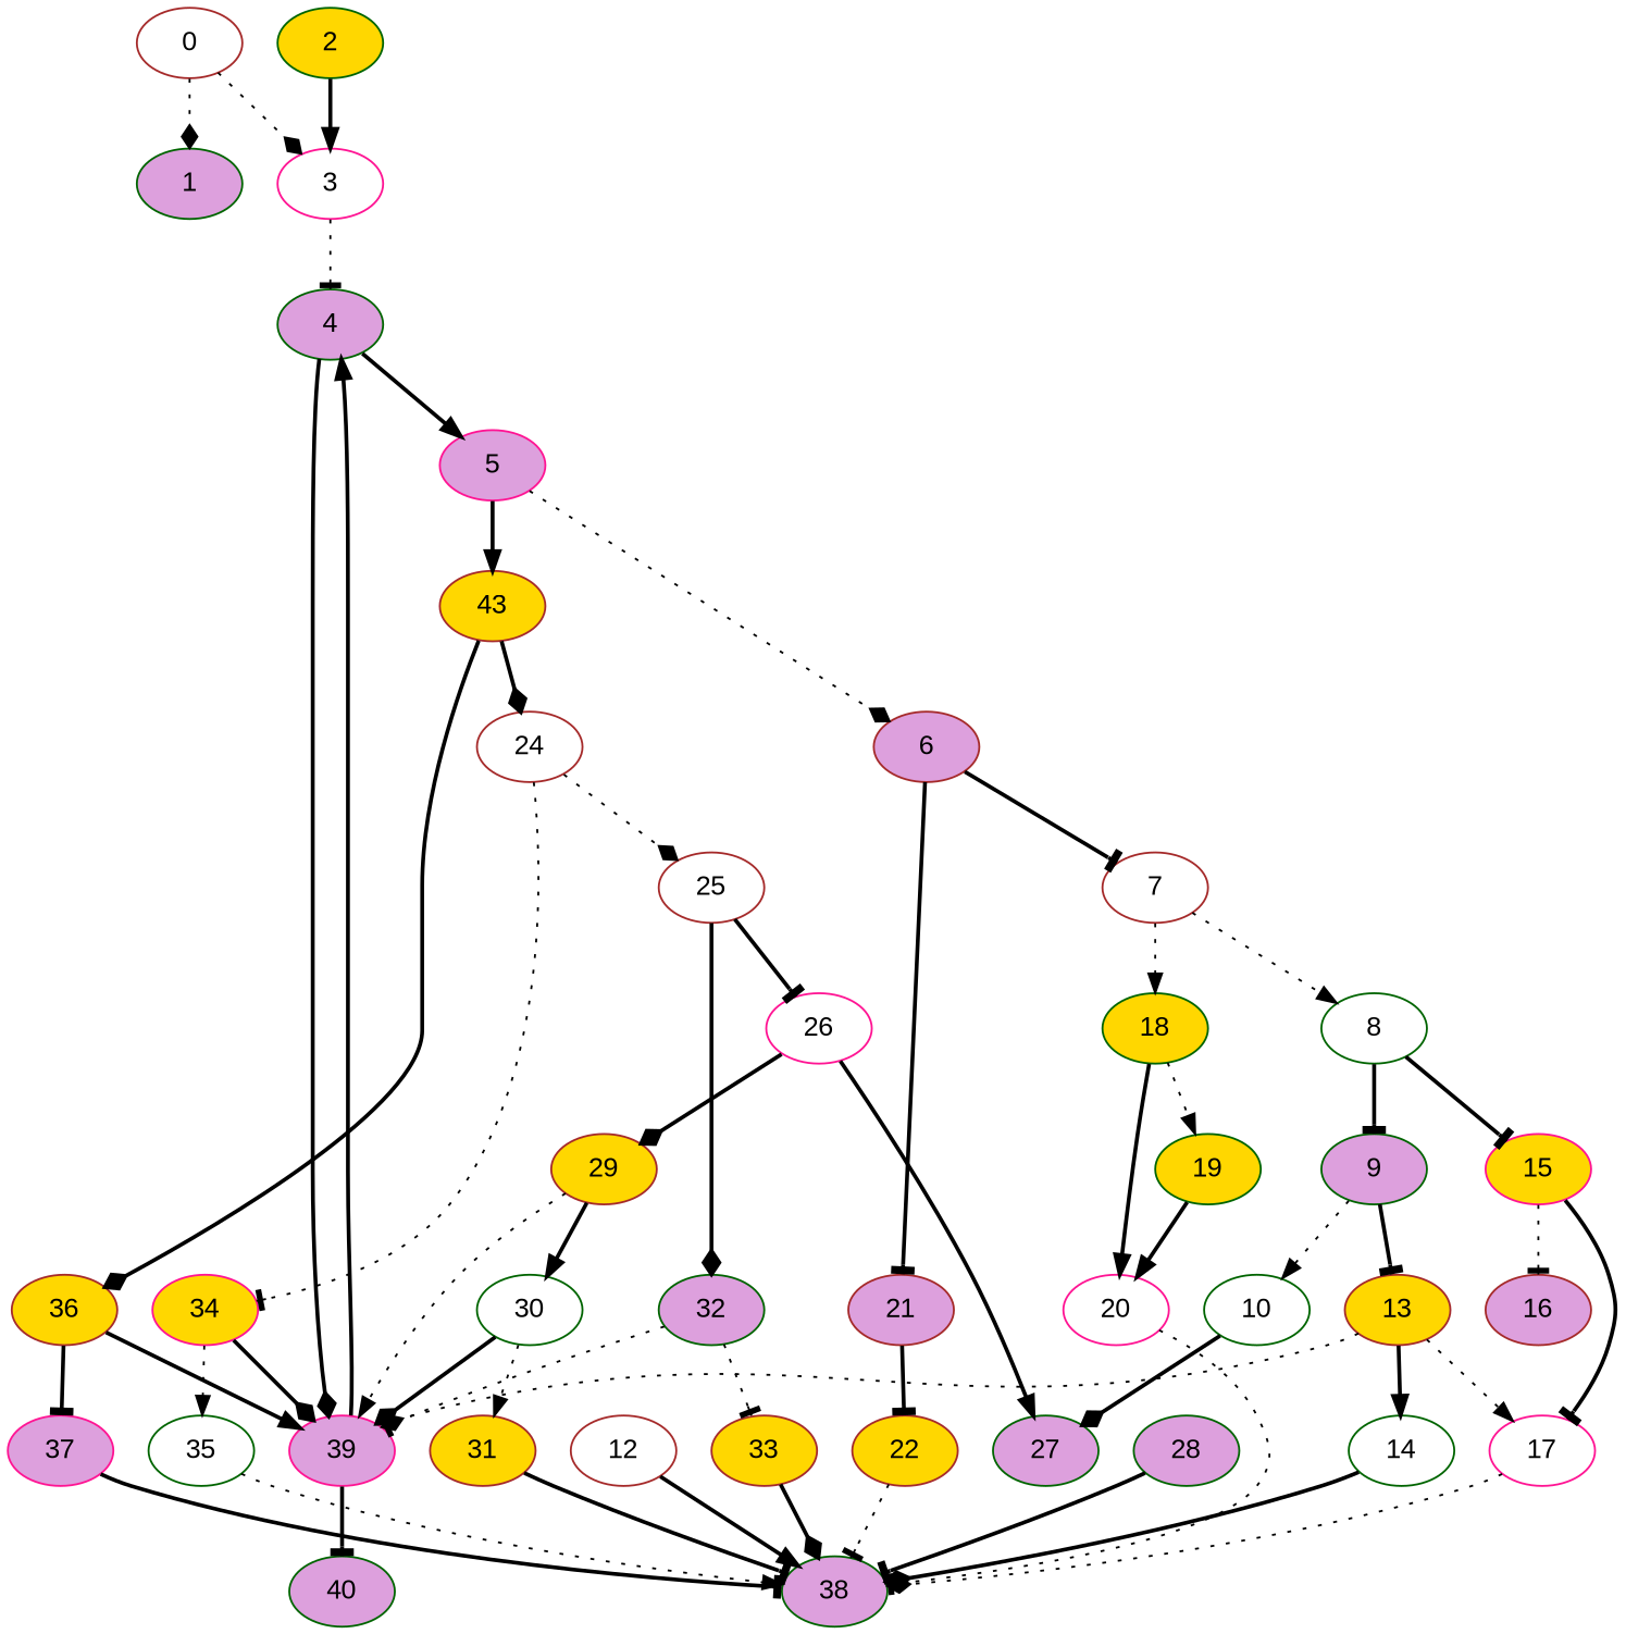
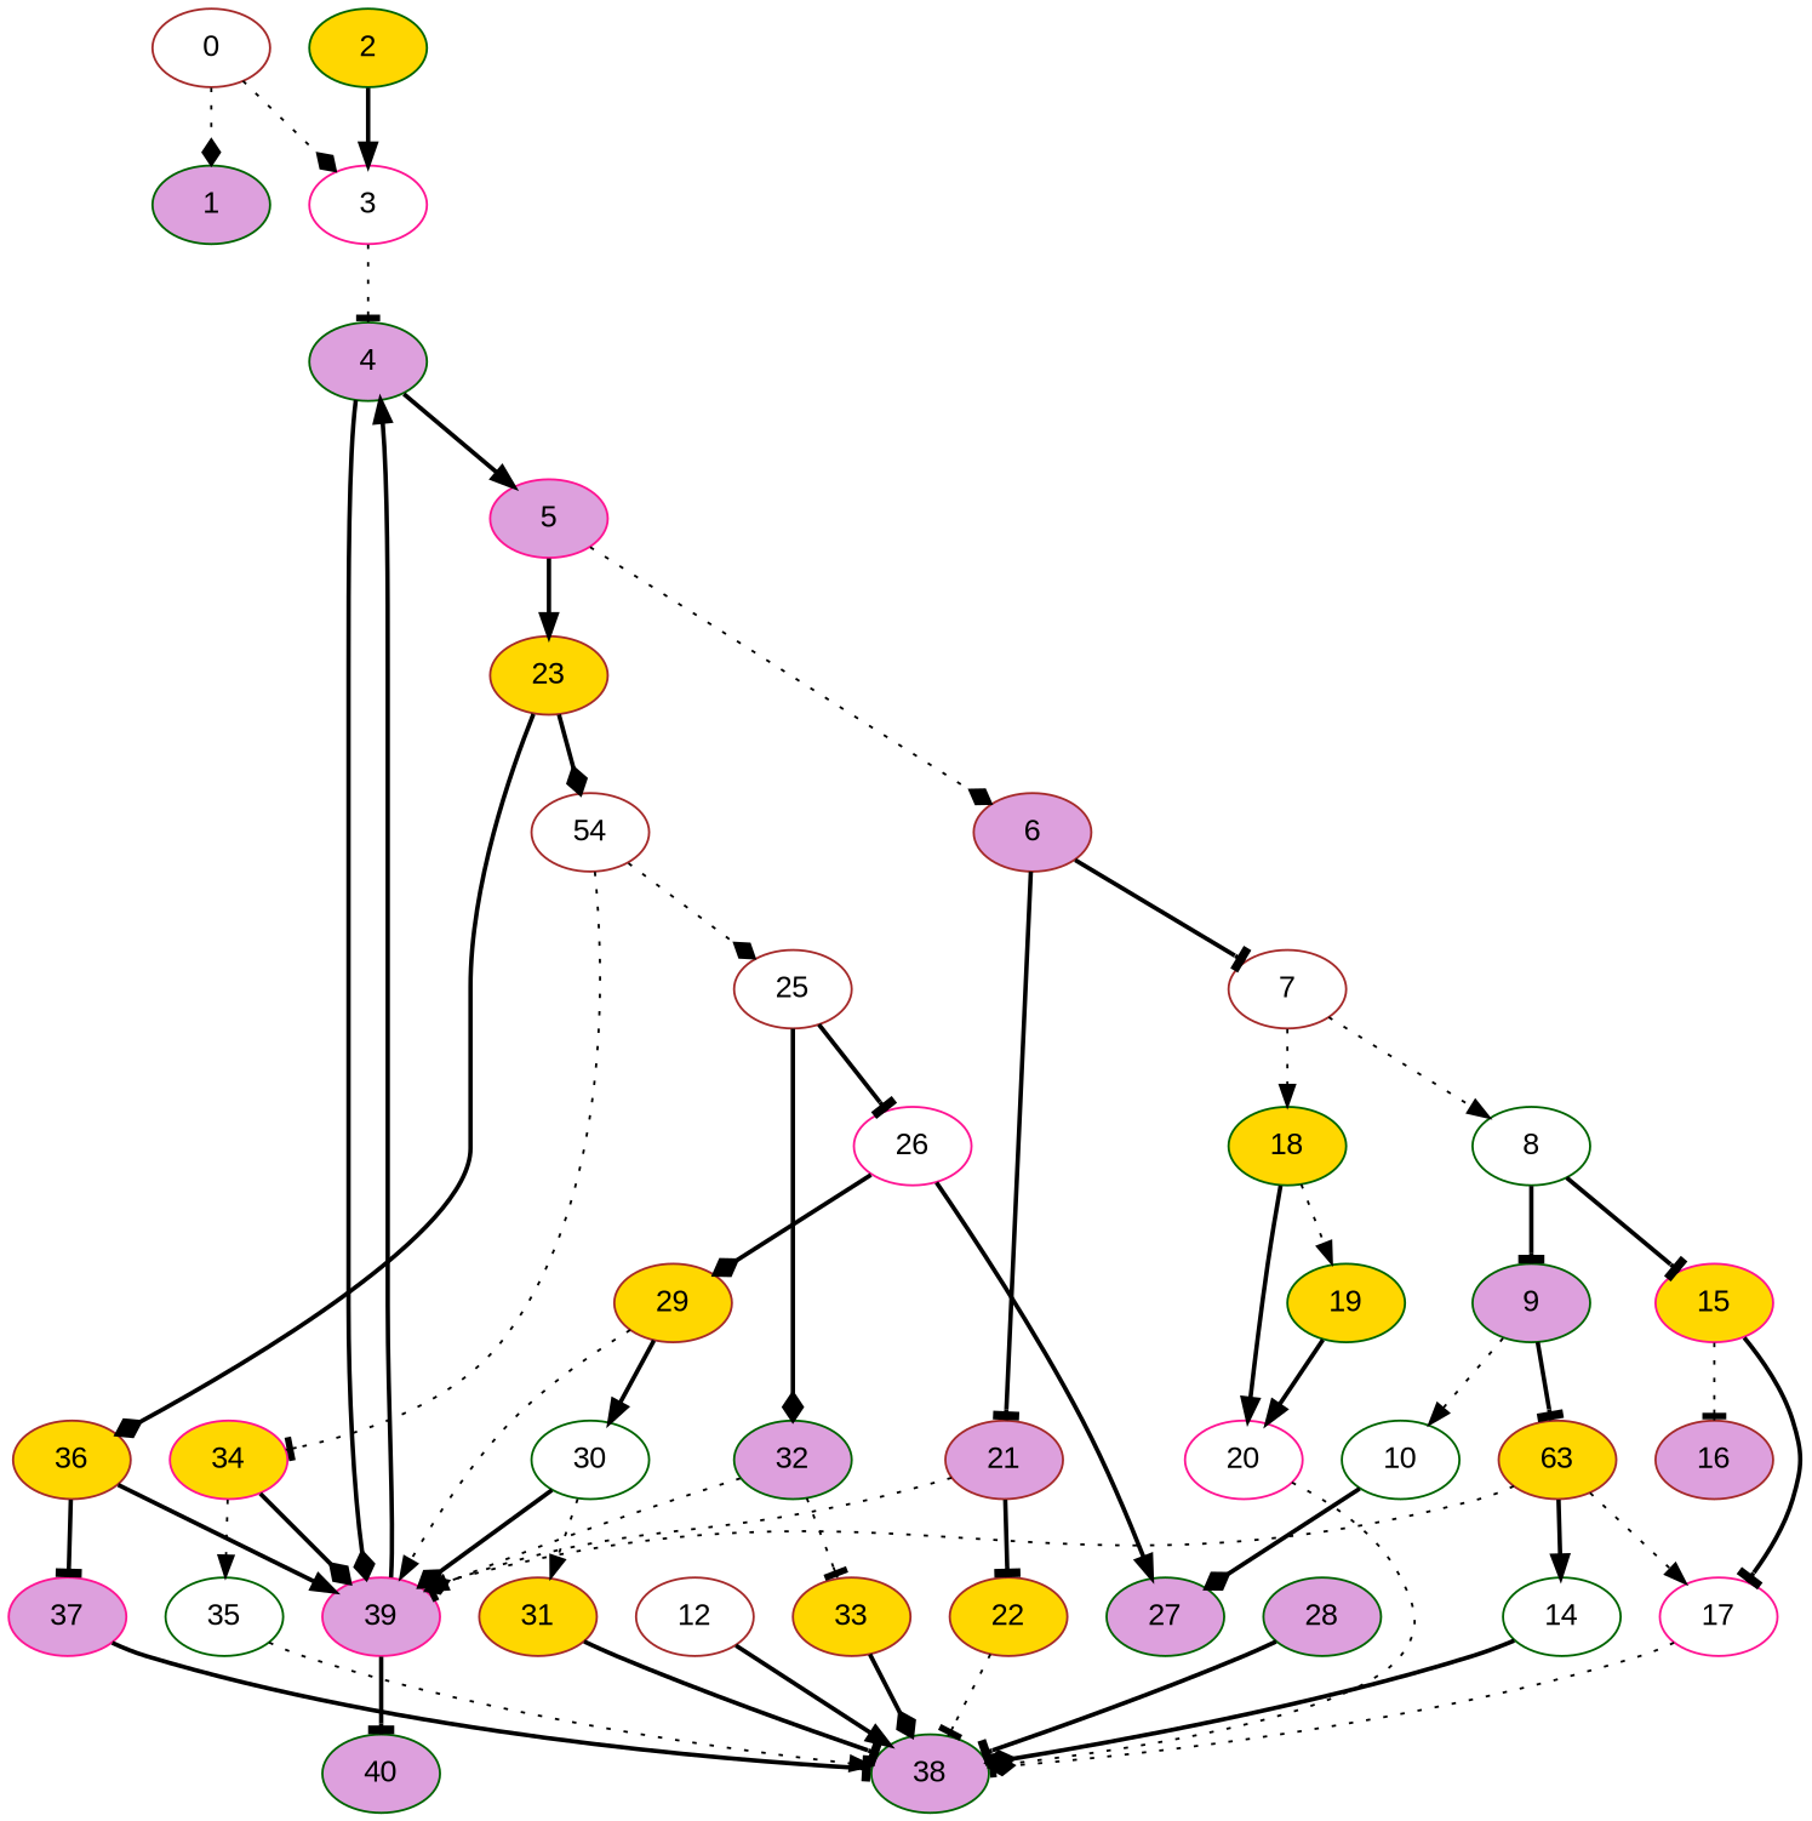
  digraph {
    fontname="Liberation Sans"
    node [color=darkgreen fillcolor=white fontname="Liberation Sans" style=filled]
    edge [arrowhead=normal fontname="Liberation Sans" style=bold]
    0 [color=brown]
    1 [fillcolor=plum]
    3 [color=deeppink]
    4 [fillcolor=plum]
    2 [fillcolor=gold]
    5 [color=deeppink fillcolor=plum]
    39 [color=deeppink fillcolor=plum]
    6 [color=brown fillcolor=plum]
-   23 [color=brown fillcolor=gold label=43]
+   23 [color=brown fillcolor=gold]
    40 [fillcolor=plum]
    7 [color=brown]
    21 [color=brown fillcolor=plum]
-   24 [color=brown]
+   24 [color=brown label=54]
    36 [color=brown fillcolor=gold]
    8
    18 [fillcolor=gold]
    22 [color=brown fillcolor=gold]
    9 [fillcolor=plum]
    15 [color=deeppink fillcolor=gold]
    19 [fillcolor=gold]
    20 [color=deeppink]
    10
-   13 [color=brown fillcolor=gold]
+   13 [color=brown fillcolor=gold label=63]
    16 [color=brown fillcolor=plum]
    17 [color=deeppink]
    27 [fillcolor=plum]
    14
    12 [color=brown]
    38 [fillcolor=plum]
    25 [color=brown]
    34 [color=deeppink fillcolor=gold]
    37 [color=deeppink fillcolor=plum]
    26 [color=deeppink]
    32 [fillcolor=plum]
    35
    29 [color=brown fillcolor=gold]
    33 [color=brown fillcolor=gold]
    30
    28 [fillcolor=plum]
    31 [color=brown fillcolor=gold]
    0 -> 1 [arrowhead=diamond style=dotted]
    0 -> 3 [arrowhead=diamond style=dotted]
    3 -> 4 [arrowhead=tee style=dotted]
    4 -> 5
    4 -> 39 [arrowhead=diamond]
    2 -> 3
    5 -> 6 [arrowhead=diamond style=dotted]
    5 -> 23
    39 -> 4
    39 -> 40 [arrowhead=tee]
    6 -> 7 [arrowhead=tee]
    6 -> 21 [arrowhead=tee]
    23 -> 24 [arrowhead=diamond]
    23 -> 36 [arrowhead=diamond]
    7 -> 8 [style=dotted]
    7 -> 18 [style=dotted]
+   21 -> 39 [style=dotted]
    21 -> 22 [arrowhead=tee]
    24 -> 25 [arrowhead=diamond style=dotted]
    24 -> 34 [arrowhead=tee style=dotted]
    36 -> 39
    36 -> 37 [arrowhead=tee]
    8 -> 9 [arrowhead=tee]
    8 -> 15 [arrowhead=tee]
    18 -> 19 [style=dotted]
    18 -> 20
    22 -> 38 [arrowhead=tee style=dotted]
    9 -> 10 [style=dotted]
    9 -> 13 [arrowhead=tee]
    15 -> 16 [arrowhead=tee style=dotted]
    15 -> 17 [arrowhead=tee]
    19 -> 20
    20 -> 38 [arrowhead=tee style=dotted]
    10 -> 27 [arrowhead=diamond]
    13 -> 39 [arrowhead=diamond style=dotted]
    13 -> 17 [style=dotted]
    13 -> 14
    17 -> 38 [arrowhead=diamond style=dotted]
    14 -> 38 [arrowhead=diamond]
    12 -> 38
    25 -> 26 [arrowhead=tee]
    25 -> 32 [arrowhead=diamond]
    34 -> 39 [arrowhead=diamond]
    34 -> 35 [style=dotted]
    37 -> 38 [arrowhead=tee]
    26 -> 27
    26 -> 29 [arrowhead=diamond]
    32 -> 39 [arrowhead=tee style=dotted]
    32 -> 33 [arrowhead=tee style=dotted]
    35 -> 38 [style=dotted]
    29 -> 39 [style=dotted]
    29 -> 30
    33 -> 38 [arrowhead=diamond]
    30 -> 39 [arrowhead=diamond]
    30 -> 31 [style=dotted]
    28 -> 38 [arrowhead=tee]
    31 -> 38 [arrowhead=tee]
  }
